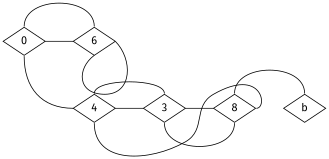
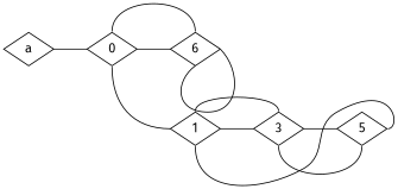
  graph {
    fontname="Fira Sans"
    nodesep=0.7
    rankdir=LR
    node [fontname="Fira Sans" shape=diamond]
    edge [fontname="Fira Sans" headport=w tailport=e]
    n1 [label=0]
+   a
    n3 [label=6]
-   4
+   4 [label=1]
    3
-   5 [label=8]
-   b
+   5
    n1 -- n3
    n1 -- 4 [tailport=s]
+   a -- n1
    n3 -- n1 [headport=n tailport=n]
    n3 -- n3 [headport=s]
    4 -- 3
    4 -- 3 [headport=n tailport=n]
    3 -- 5
    3 -- 5 [headport=s tailport=s]
    5 -- 4 [headport=s]
-   5 -- b [headport=n tailport=n]
  }
